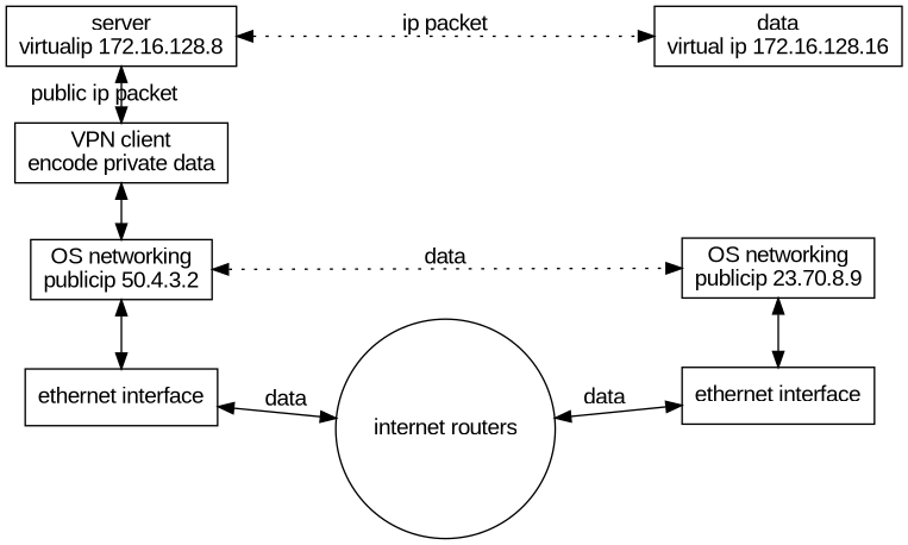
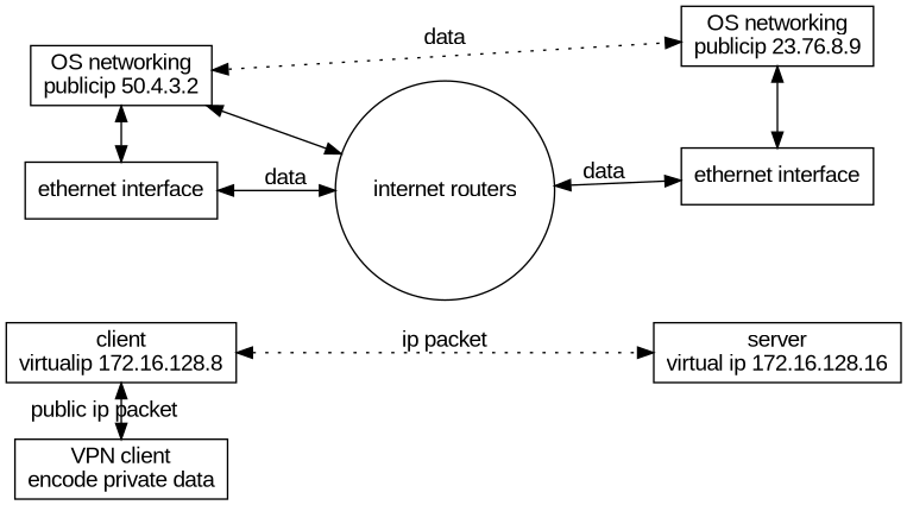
  digraph {
    fontname="Liberation Sans"
    rankdir=LR
    node [fontname="Liberation Sans" shape=rect]
    edge [dir=both fontname="Liberation Sans"]
-   n1 [label="server\nvirtualip 172.16.128.8"]
+   n1 [label="client\nvirtualip 172.16.128.8"]
    n2 [label="VPN client\nencode private data"]
    n3 [label="OS networking\npublicip 50.4.3.2"]
    n4 [label="ethernet interface"]
-   n5 [label="data\nvirtual ip 172.16.128.16"]
-   n6 [label="OS networking\npublicip 23.70.8.9"]
+   n5 [label="server\nvirtual ip 172.16.128.16"]
+   n6 [label="OS networking\npublicip 23.76.8.9"]
    n7 [label="ethernet interface"]
    n8 [label="internet routers" shape=circle]
    subgraph sub_1 {
      rank=same
      n1
      n2
      n3
      n4
    }
    subgraph sub_2 {
      rank=same
      n5
      n6
      n7
    }
    n1 -> n2 [label="public ip packet"]
    n1 -> n5 [label="ip packet" style=dotted]
-   n2 -> n3
+   n8 -> n3
    n3 -> n4
    n3 -> n6 [label=data style=dotted]
    n4 -> n8 [label=data]
    n6 -> n7
    n8 -> n7 [label=data]
  }
